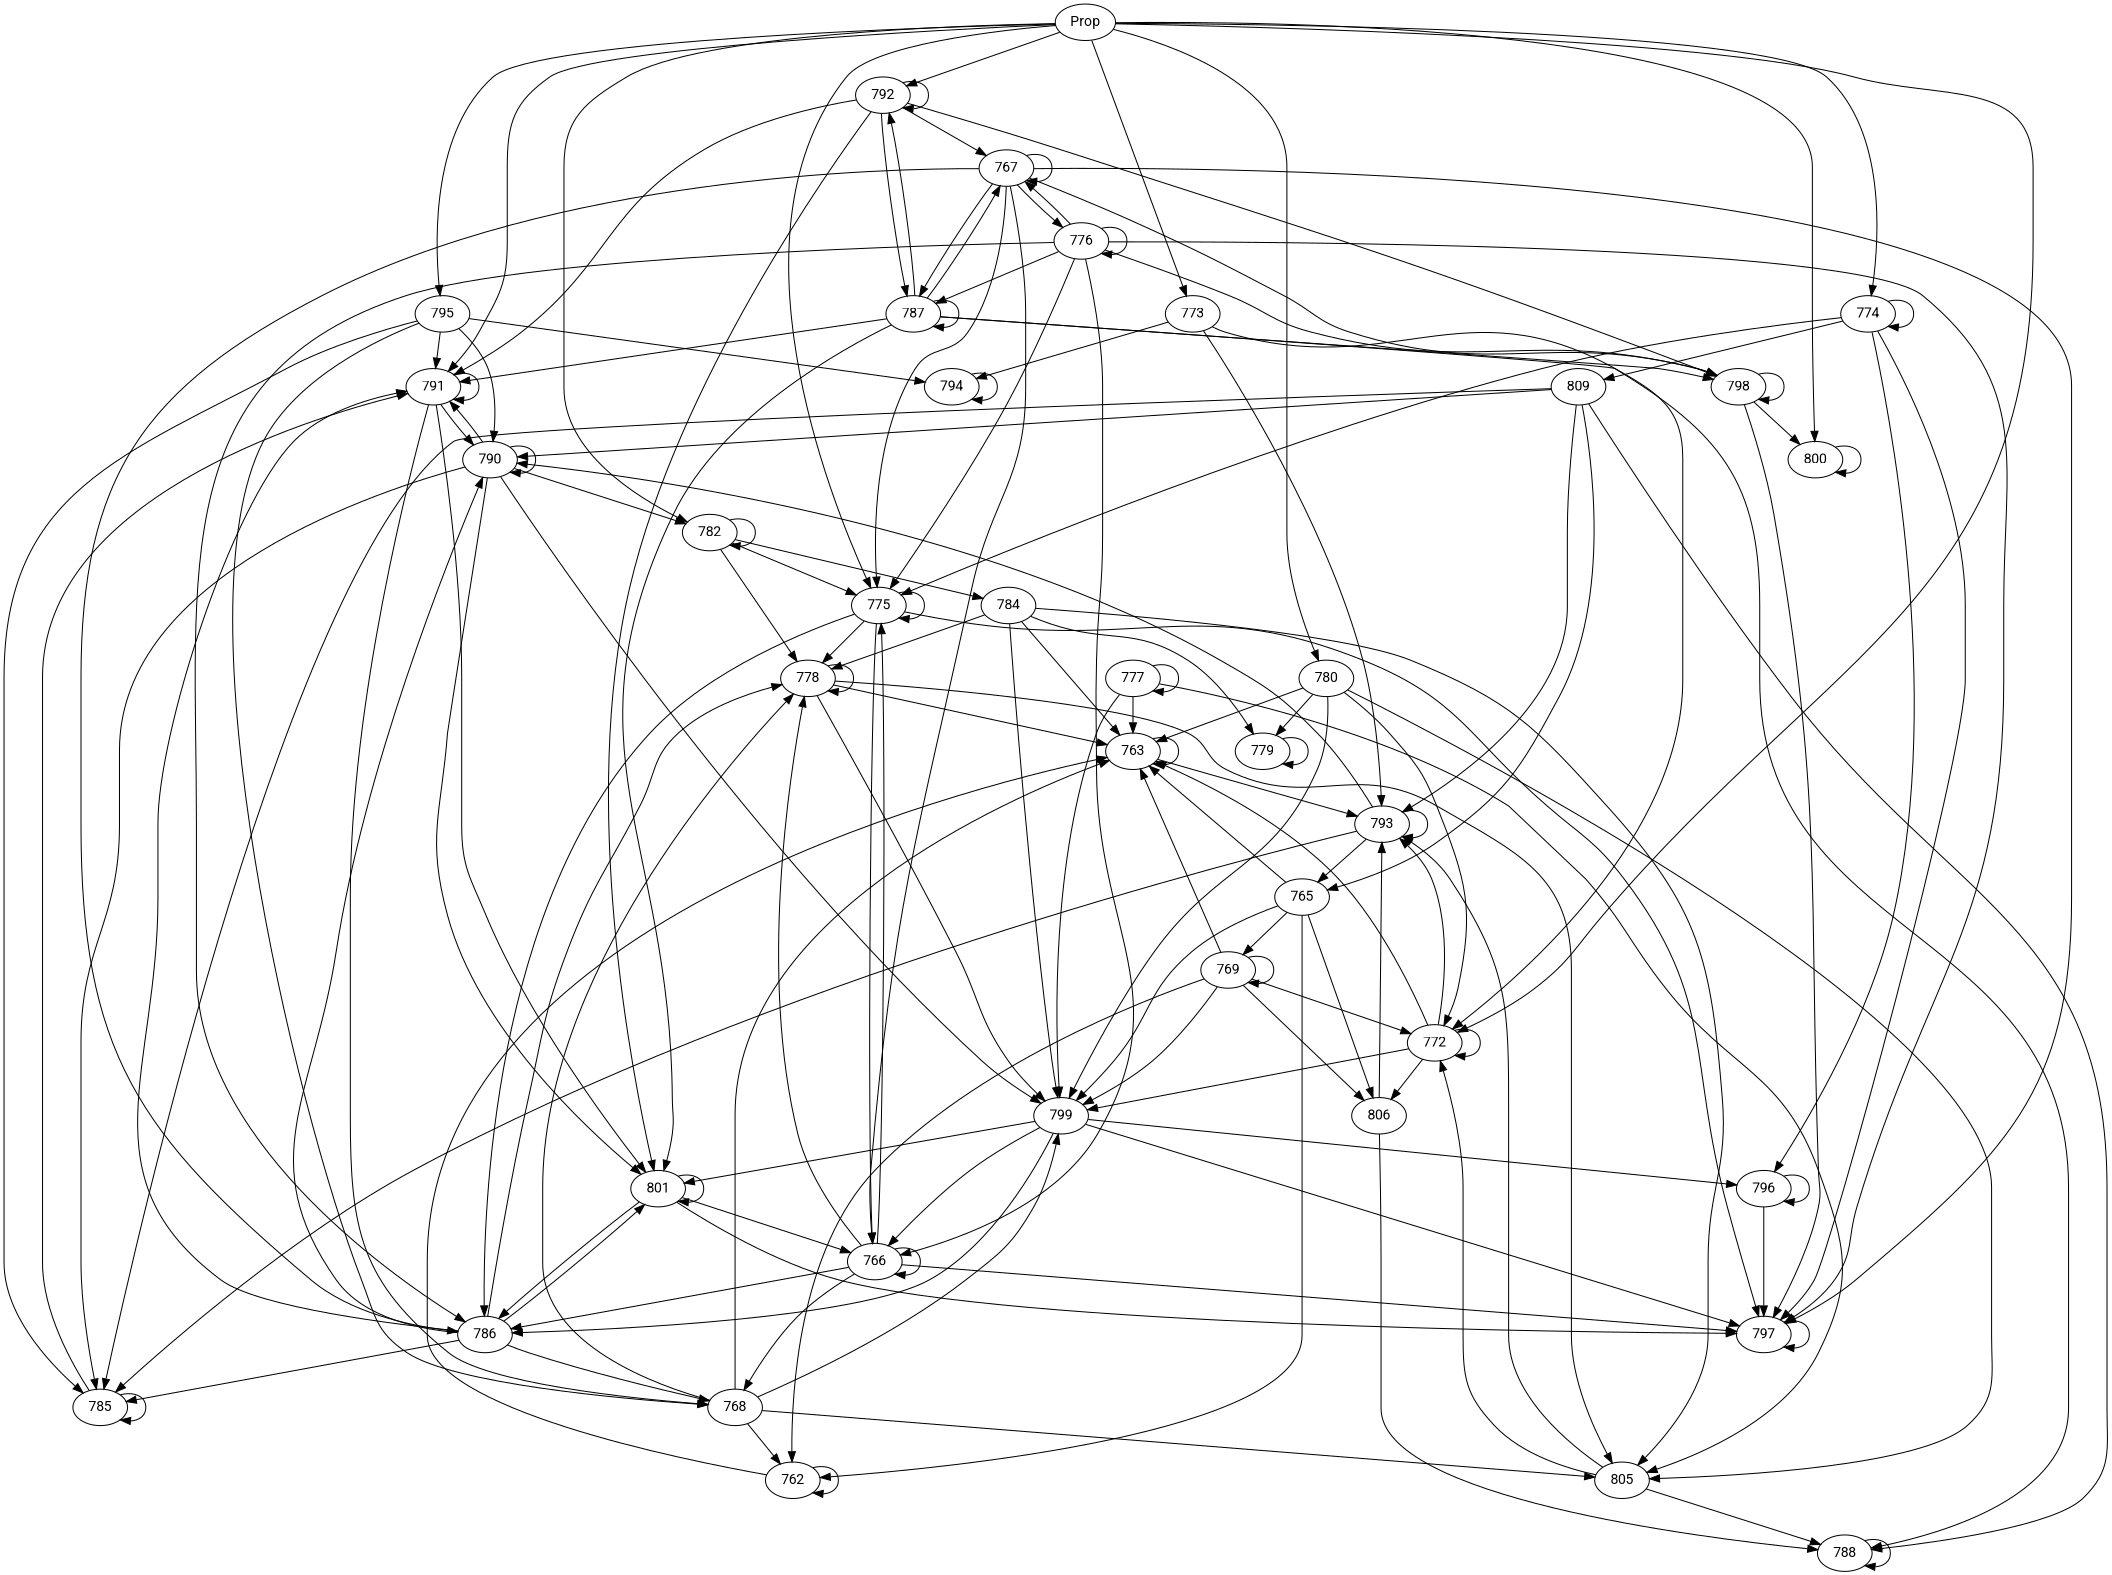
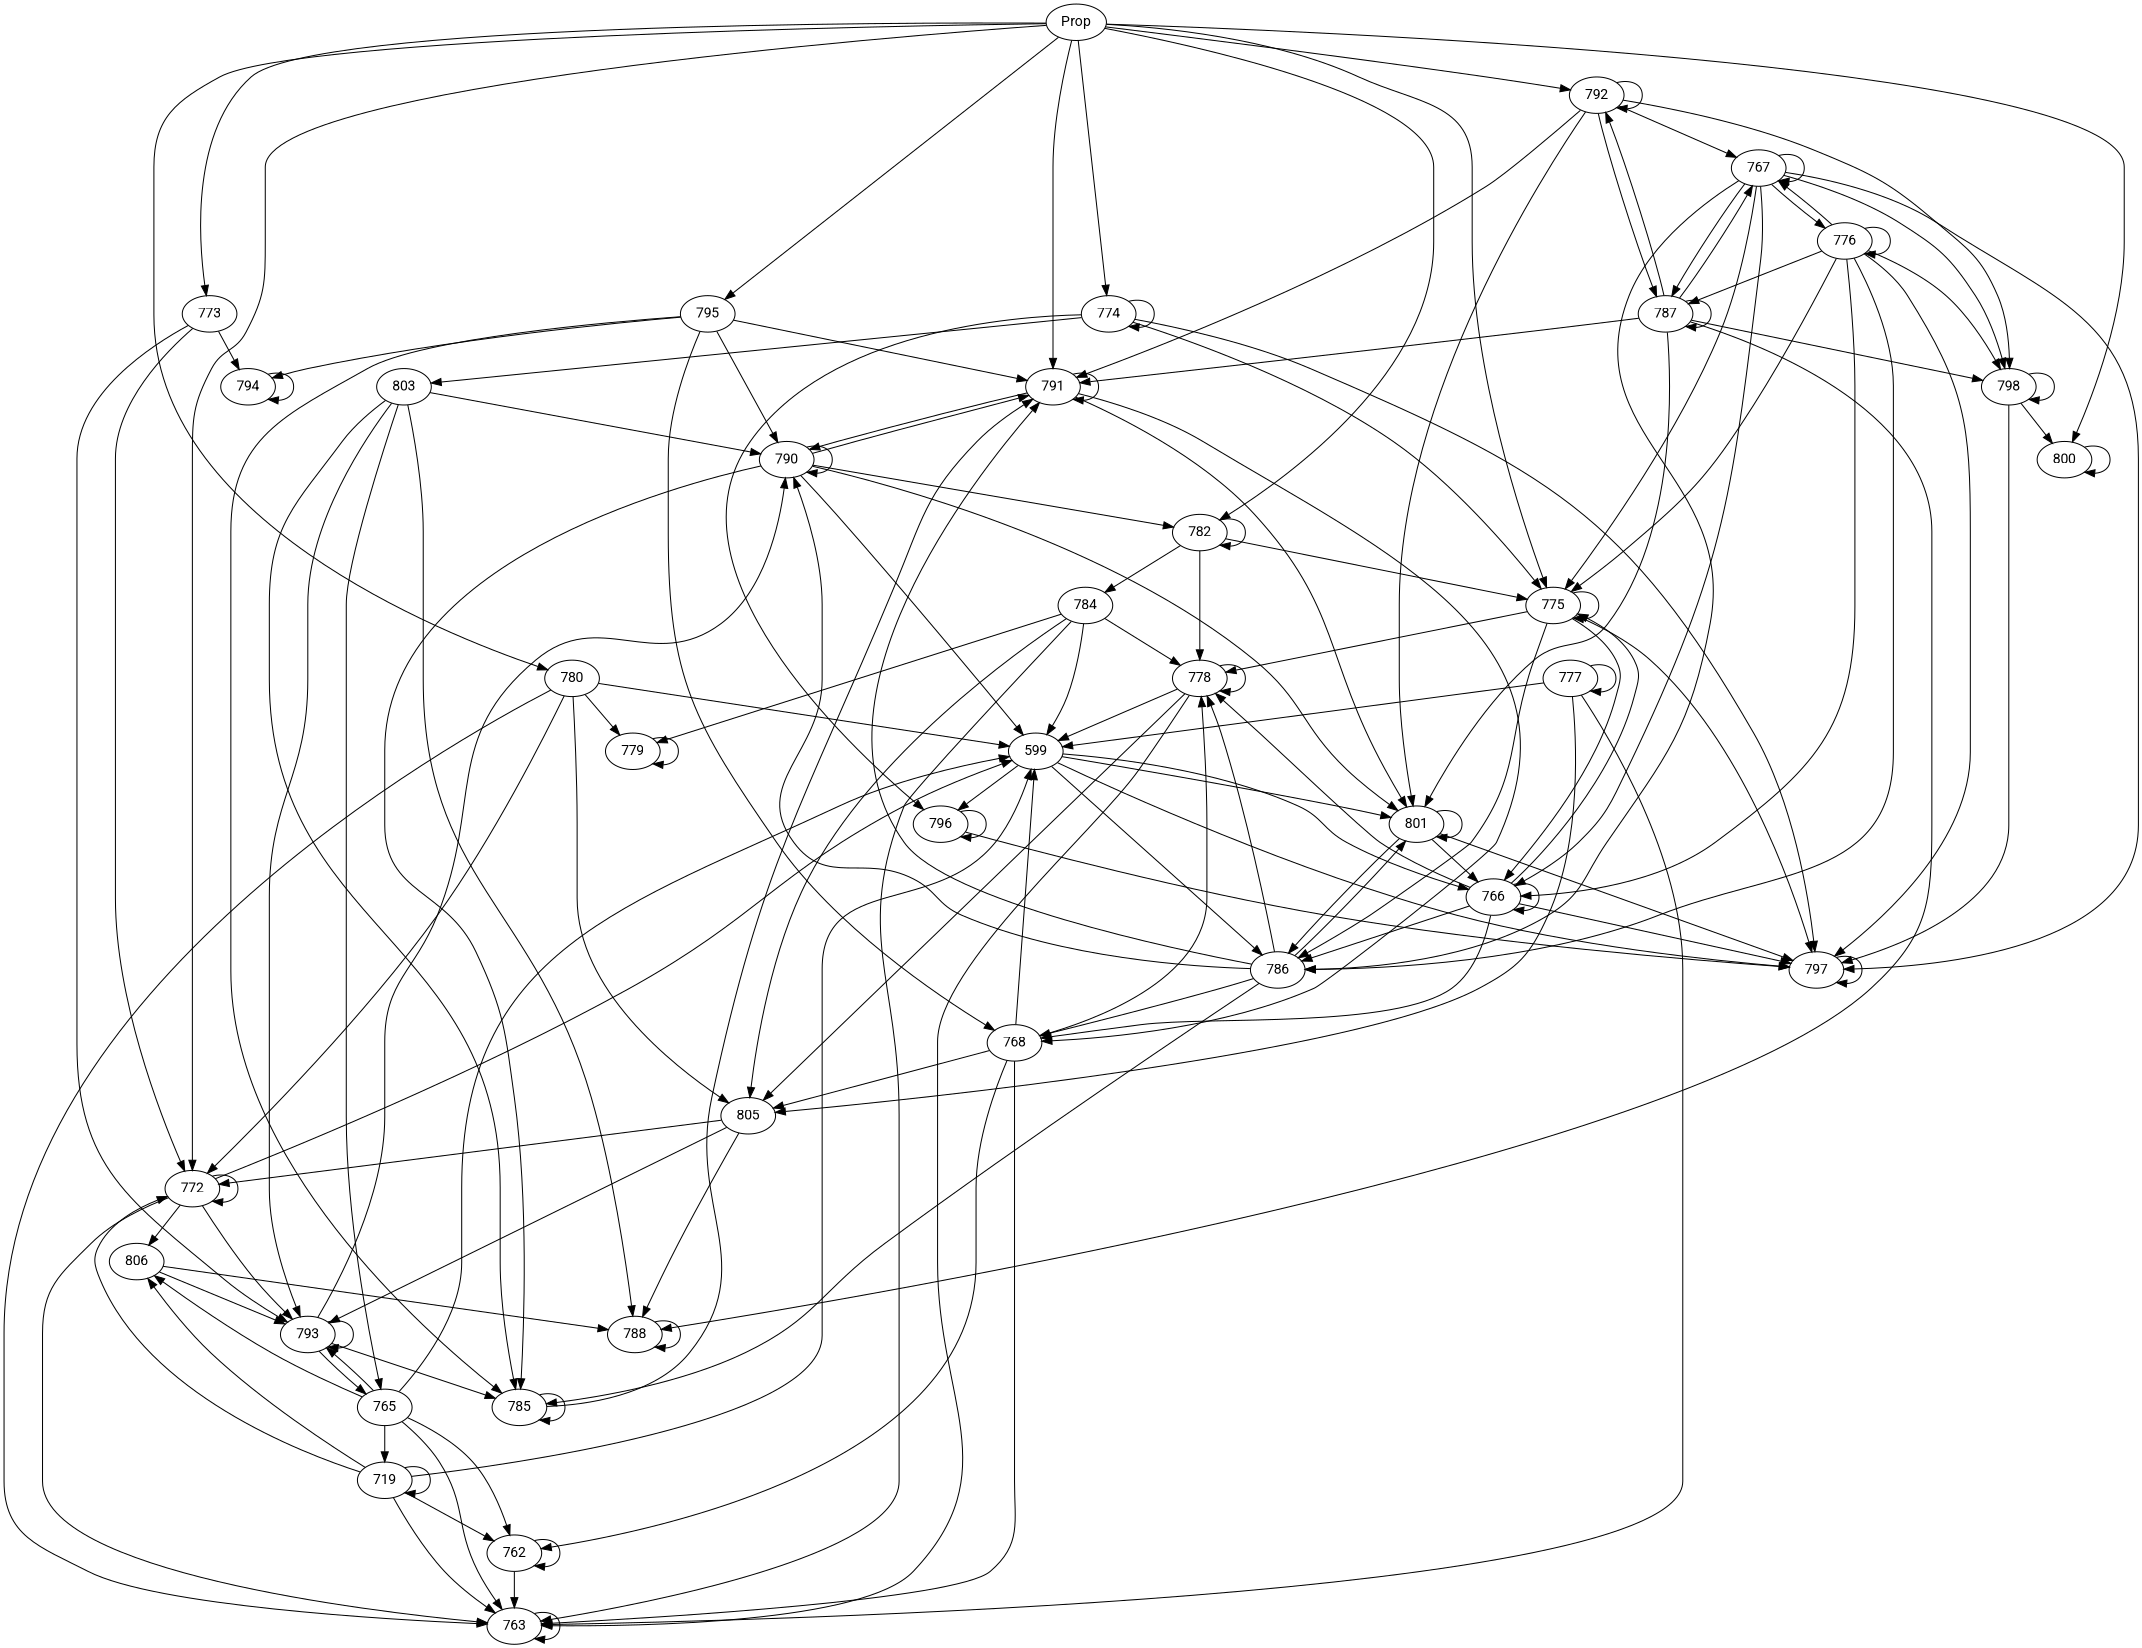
  digraph {
    fontname=Roboto
    node [fontname=Roboto]
    edge [fontname=Roboto]
    Prop
    791
    774
    772
    795
    780
    773
    775
    800
    792
    782
    790
    801
    768
    796
    797
-   809
+   809 [label=803]
    763
    806
    793
-   799
+   799 [label=599]
    785
    794
    805
    779
    778
    766
    786
    767
    787
    798
    784
    762
    765
    788
    776
-   769
+   769 [label=719]
    777
    Prop -> 791
    Prop -> 774
    Prop -> 772
    Prop -> 795
    Prop -> 780
    Prop -> 773
    Prop -> 775
    Prop -> 800
    Prop -> 792
    Prop -> 782
    791 -> 791
    791 -> 790
    791 -> 801
    791 -> 768
    774 -> 774
    774 -> 775
    774 -> 796
    774 -> 797
    774 -> 809
    772 -> 772
    772 -> 763
    772 -> 806
    772 -> 793
    772 -> 799
    795 -> 791
    795 -> 790
    795 -> 768
    795 -> 785
    795 -> 794
    780 -> 772
    780 -> 763
    780 -> 799
    780 -> 805
    780 -> 779
    773 -> 772
    773 -> 793
    773 -> 794
    775 -> 775
    775 -> 797
    775 -> 778
    775 -> 766
    775 -> 786
    800 -> 800
    792 -> 791
    792 -> 792
    792 -> 801
    792 -> 767
    792 -> 787
    792 -> 798
    782 -> 775
    782 -> 782
    782 -> 778
    782 -> 784
    790 -> 791
    790 -> 782
    790 -> 790
    790 -> 801
    790 -> 799
    790 -> 785
    801 -> 801
    801 -> 797
    801 -> 766
    801 -> 786
    768 -> 763
    768 -> 799
    768 -> 805
    768 -> 778
    768 -> 762
    796 -> 796
    796 -> 797
    797 -> 797
    809 -> 790
    809 -> 793
    809 -> 785
    809 -> 765
    809 -> 788
    763 -> 763
    806 -> 793
    806 -> 788
    793 -> 790
    793 -> 793
    793 -> 785
    793 -> 765
    799 -> 801
    799 -> 796
    799 -> 797
    799 -> 766
    799 -> 786
    785 -> 791
    785 -> 785
    794 -> 794
    805 -> 772
    805 -> 793
    805 -> 788
    779 -> 779
    778 -> 763
    778 -> 799
    778 -> 805
    778 -> 778
    766 -> 775
    766 -> 768
    766 -> 797
    766 -> 778
    766 -> 766
    766 -> 786
    786 -> 791
    786 -> 790
    786 -> 801
    786 -> 768
    786 -> 785
    786 -> 778
    767 -> 775
    767 -> 797
    767 -> 766
    767 -> 786
    767 -> 767
    767 -> 787
    767 -> 798
    767 -> 776
    787 -> 791
    787 -> 792
    787 -> 801
    787 -> 767
    787 -> 787
    787 -> 798
    787 -> 788
    798 -> 800
    798 -> 797
    798 -> 798
    784 -> 763
    784 -> 799
    784 -> 805
    784 -> 779
    784 -> 778
    762 -> 763
    762 -> 762
    765 -> 763
    765 -> 806
-   763 -> 793
+   765 -> 793
    765 -> 799
    765 -> 762
    765 -> 769
    788 -> 788
    776 -> 775
    776 -> 797
    776 -> 766
    776 -> 786
    776 -> 767
    776 -> 787
    776 -> 798
    776 -> 776
    769 -> 772
    769 -> 763
    769 -> 806
    769 -> 799
    769 -> 762
    769 -> 769
    777 -> 763
    777 -> 799
    777 -> 805
    777 -> 777
  }
